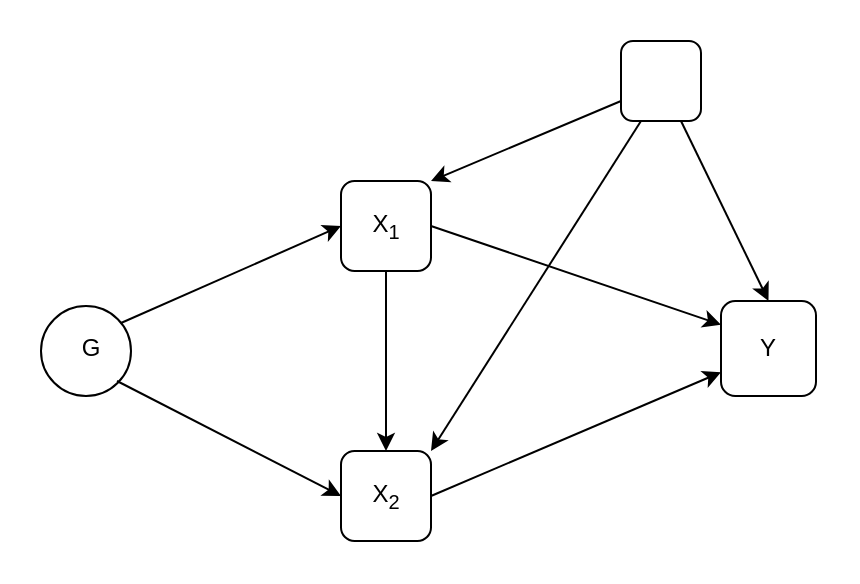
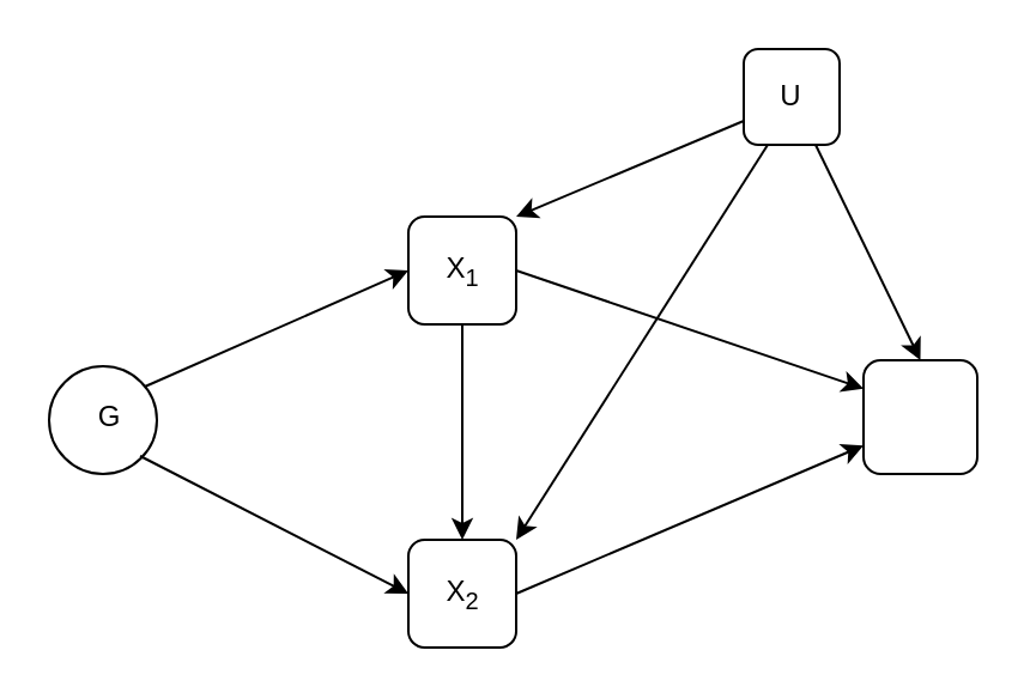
  <mxCell id="0" />
  <mxCell id="1" parent="0" />
  <mxCell id="2" value="" style="ellipse;whiteSpace=wrap;html=1;aspect=fixed;" vertex="1" parent="1"><mxGeometry x="20" y="152.5" width="45" height="45" as="geometry" /></mxCell>
  <mxCell id="3" value="" style="whiteSpace=wrap;html=1;aspect=fixed;fillColor=none;gradientColor=none;rounded=1;" vertex="1" parent="1"><mxGeometry x="170" y="90" width="45" height="45" as="geometry" /></mxCell>
  <mxCell id="4" value="" style="whiteSpace=wrap;html=1;aspect=fixed;fillColor=none;gradientColor=none;rounded=1;" vertex="1" parent="1"><mxGeometry x="170" y="225" width="45" height="45" as="geometry" /></mxCell>
  <mxCell id="5" value="" style="whiteSpace=wrap;html=1;aspect=fixed;fillColor=none;gradientColor=none;rounded=1;" vertex="1" parent="1"><mxGeometry x="360" y="150" width="47.5" height="47.5" as="geometry" /></mxCell>
  <mxCell id="6" value="" style="whiteSpace=wrap;html=1;aspect=fixed;fillColor=none;gradientColor=none;rounded=1;" vertex="1" parent="1"><mxGeometry x="310" y="20" width="40" height="40" as="geometry" /></mxCell>
  <mxCell id="7" value="G" style="text;html=1;strokeColor=none;fillColor=none;align=center;verticalAlign=middle;whiteSpace=wrap;rounded=0;" vertex="1" parent="1"><mxGeometry x="20" y="158.75" width="51.25" height="30" as="geometry" /></mxCell>
- <mxCell id="8" value="Y" style="text;html=1;strokeColor=none;fillColor=none;align=center;verticalAlign=middle;whiteSpace=wrap;rounded=0;" vertex="1" parent="1"><mxGeometry x="363.75" y="163.75" width="40" height="20" as="geometry" /></mxCell>
  <mxCell id="9" value="X&lt;sub&gt;1&lt;/sub&gt;" style="text;html=1;strokeColor=none;fillColor=none;align=center;verticalAlign=middle;whiteSpace=wrap;rounded=0;" vertex="1" parent="1"><mxGeometry x="172.5" y="102.5" width="40" height="20" as="geometry" /></mxCell>
  <mxCell id="10" value="X&lt;sub&gt;2&lt;/sub&gt;" style="text;html=1;strokeColor=none;fillColor=none;align=center;verticalAlign=middle;whiteSpace=wrap;rounded=0;" vertex="1" parent="1"><mxGeometry x="172.5" y="232.5" width="40" height="30" as="geometry" /></mxCell>
+ <mxCell id="11" value="U" style="text;html=1;strokeColor=none;fillColor=none;align=center;verticalAlign=middle;whiteSpace=wrap;rounded=0;" vertex="1" parent="1"><mxGeometry x="310" y="30" width="40" height="20" as="geometry" /></mxCell>
  <mxCell id="12" value="" style="endArrow=classic;html=1;entryX=0;entryY=0.5;entryDx=0;entryDy=0;" edge="1" parent="1" target="3"><mxGeometry width="50" height="50" relative="1" as="geometry"><mxPoint x="60" y="161" as="sourcePoint" /><mxPoint x="290" y="270" as="targetPoint" /><Array as="points" /></mxGeometry></mxCell>
  <mxCell id="13" value="" style="endArrow=classic;html=1;entryX=0;entryY=0.5;entryDx=0;entryDy=0;" edge="1" parent="1" target="4"><mxGeometry width="50" height="50" relative="1" as="geometry"><mxPoint x="58" y="190" as="sourcePoint" /><mxPoint x="290" y="270" as="targetPoint" /></mxGeometry></mxCell>
  <mxCell id="14" value="" style="endArrow=classic;html=1;exitX=1;exitY=0.5;exitDx=0;exitDy=0;entryX=0;entryY=0.75;entryDx=0;entryDy=0;" edge="1" parent="1" source="4" target="5"><mxGeometry width="50" height="50" relative="1" as="geometry"><mxPoint x="240" y="320" as="sourcePoint" /><mxPoint x="290" y="270" as="targetPoint" /></mxGeometry></mxCell>
  <mxCell id="15" value="" style="endArrow=classic;html=1;exitX=1;exitY=0.5;exitDx=0;exitDy=0;entryX=0;entryY=0.25;entryDx=0;entryDy=0;" edge="1" parent="1" source="3" target="5"><mxGeometry width="50" height="50" relative="1" as="geometry"><mxPoint x="240" y="320" as="sourcePoint" /><mxPoint x="290" y="270" as="targetPoint" /></mxGeometry></mxCell>
  <mxCell id="16" value="" style="endArrow=classic;html=1;exitX=0.5;exitY=1;exitDx=0;exitDy=0;entryX=0.5;entryY=0;entryDx=0;entryDy=0;" edge="1" parent="1" source="3" target="4"><mxGeometry width="50" height="50" relative="1" as="geometry"><mxPoint x="240" y="320" as="sourcePoint" /><mxPoint x="290" y="270" as="targetPoint" /></mxGeometry></mxCell>
  <mxCell id="17" value="" style="endArrow=classic;html=1;exitX=0.75;exitY=1;exitDx=0;exitDy=0;entryX=0.5;entryY=0;entryDx=0;entryDy=0;" edge="1" parent="1" source="6" target="5"><mxGeometry width="50" height="50" relative="1" as="geometry"><mxPoint x="240" y="320" as="sourcePoint" /><mxPoint x="290" y="270" as="targetPoint" /></mxGeometry></mxCell>
  <mxCell id="18" value="" style="endArrow=classic;html=1;exitX=0.25;exitY=1;exitDx=0;exitDy=0;entryX=1;entryY=0;entryDx=0;entryDy=0;" edge="1" parent="1" source="6" target="4"><mxGeometry width="50" height="50" relative="1" as="geometry"><mxPoint x="240" y="320" as="sourcePoint" /><mxPoint x="290" y="270" as="targetPoint" /></mxGeometry></mxCell>
  <mxCell id="19" value="" style="endArrow=classic;html=1;exitX=0;exitY=0.75;exitDx=0;exitDy=0;entryX=1;entryY=0;entryDx=0;entryDy=0;" edge="1" parent="1" source="6" target="3"><mxGeometry width="50" height="50" relative="1" as="geometry"><mxPoint x="240" y="320" as="sourcePoint" /><mxPoint x="290" y="270" as="targetPoint" /></mxGeometry></mxCell>
